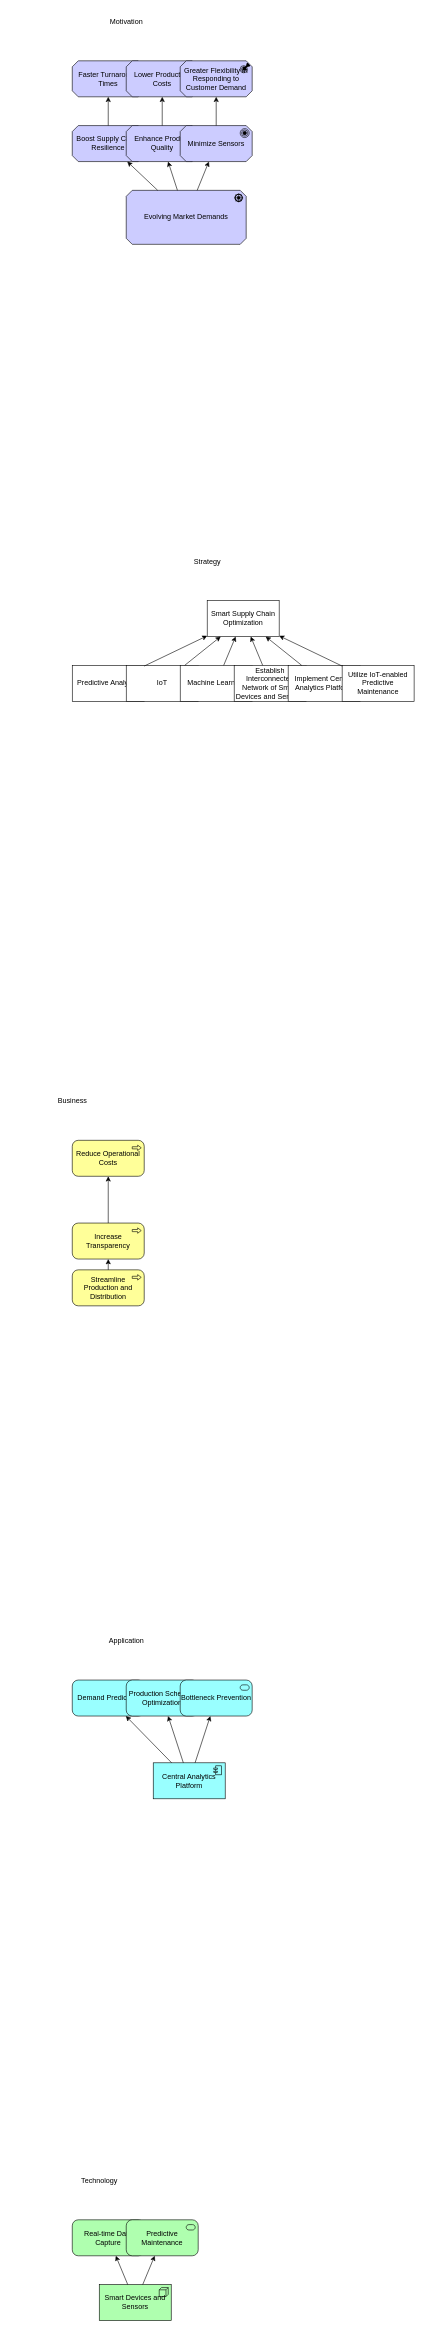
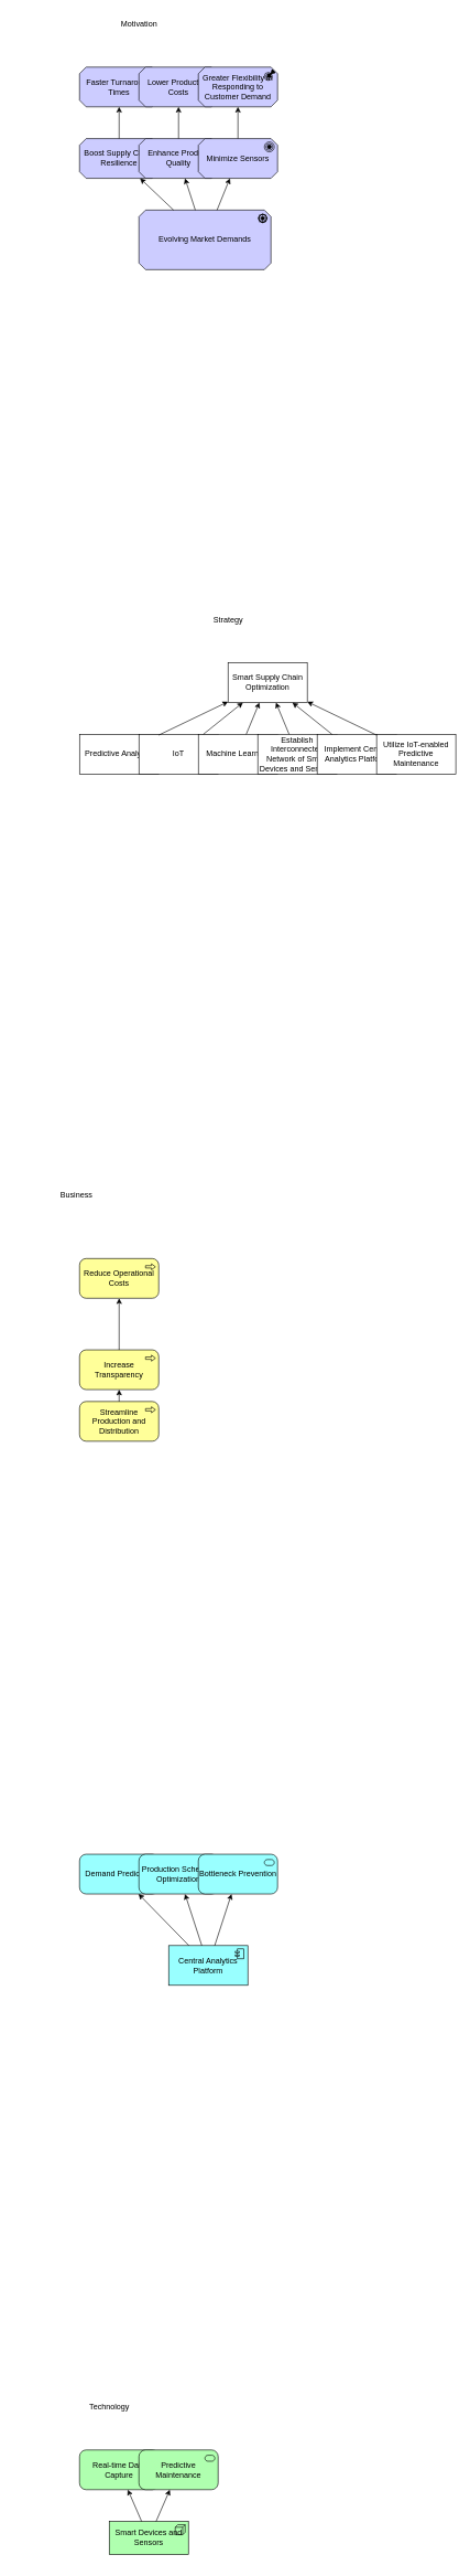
  <mxCell id="0" />
  <mxCell id="1" parent="0" />
  <mxCell id="2" value="Motivation" style="text;html=1;align=center;verticalAlign=middle;resizable=0;points=[];" vertex="1" parent="1"><mxGeometry x="110" y="20" width="200" height="30" as="geometry" /></mxCell>
  <mxCell id="3" value="Boost Supply Chain Resilience" style="html=1;outlineConnect=0;whiteSpace=wrap;fillColor=#CCCCFF;shape=mxgraph.archimate3.application;appType=goal;archiType=oct;" vertex="1" parent="1"><mxGeometry x="120" y="208" width="120" height="60" as="geometry" /></mxCell>
  <mxCell id="4" value="Enhance Product Quality" style="html=1;outlineConnect=0;whiteSpace=wrap;fillColor=#CCCCFF;shape=mxgraph.archimate3.application;appType=goal;archiType=oct;" vertex="1" parent="1"><mxGeometry x="210" y="208" width="120" height="60" as="geometry" /></mxCell>
  <mxCell id="5" value="Minimize Sensors" style="html=1;outlineConnect=0;whiteSpace=wrap;fillColor=#CCCCFF;shape=mxgraph.archimate3.application;appType=goal;archiType=oct;" vertex="1" parent="1"><mxGeometry x="300" y="208" width="120" height="60" as="geometry" /></mxCell>
  <mxCell id="6" value="Evolving Market Demands" style="html=1;outlineConnect=0;whiteSpace=wrap;fillColor=#CCCCFF;shape=mxgraph.archimate3.application;appType=driver;archiType=oct;" vertex="1" parent="1"><mxGeometry x="210" y="316" width="200" height="90" as="geometry" /></mxCell>
  <mxCell id="7" value="Faster Turnaround Times" style="html=1;outlineConnect=0;whiteSpace=wrap;fillColor=#CCCCFF;shape=mxgraph.archimate3.application;appType=outcome;archiType=oct;" vertex="1" parent="1"><mxGeometry x="120" y="100" width="120" height="60" as="geometry" /></mxCell>
  <mxCell id="8" value="Lower Production Costs" style="html=1;outlineConnect=0;whiteSpace=wrap;fillColor=#CCCCFF;shape=mxgraph.archimate3.application;appType=outcome;archiType=oct;" vertex="1" parent="1"><mxGeometry x="210" y="100" width="120" height="60" as="geometry" /></mxCell>
  <mxCell id="9" value="Greater Flexibility in Responding to Customer Demand" style="html=1;outlineConnect=0;whiteSpace=wrap;fillColor=#CCCCFF;shape=mxgraph.archimate3.application;appType=outcome;archiType=oct;" vertex="1" parent="1"><mxGeometry x="300" y="100" width="120" height="60" as="geometry" /></mxCell>
  <mxCell id="10" style="html=1;shape=mxgraph.archimate3.relationship;archiType=influence;" edge="1" source="6" target="3" parent="1"><mxGeometry relative="1" as="geometry" /></mxCell>
  <mxCell id="11" style="html=1;shape=mxgraph.archimate3.relationship;archiType=influence;" edge="1" source="6" target="4" parent="1"><mxGeometry relative="1" as="geometry" /></mxCell>
  <mxCell id="12" style="html=1;shape=mxgraph.archimate3.relationship;archiType=influence;" edge="1" source="6" target="5" parent="1"><mxGeometry relative="1" as="geometry" /></mxCell>
  <mxCell id="13" style="html=1;shape=mxgraph.archimate3.relationship;archiType=influence;" edge="1" source="3" target="7" parent="1"><mxGeometry relative="1" as="geometry" /></mxCell>
  <mxCell id="14" style="html=1;shape=mxgraph.archimate3.relationship;archiType=influence;" edge="1" source="4" target="8" parent="1"><mxGeometry relative="1" as="geometry" /></mxCell>
  <mxCell id="15" style="html=1;shape=mxgraph.archimate3.relationship;archiType=influence;" edge="1" source="5" target="9" parent="1"><mxGeometry relative="1" as="geometry" /></mxCell>
  <mxCell id="16" value="Strategy" style="text;html=1;align=center;verticalAlign=middle;resizable=0;points=[];" vertex="1" parent="1"><mxGeometry x="245" y="920" width="200" height="30" as="geometry" /></mxCell>
  <mxCell id="17" value="Smart Supply Chain Optimization" style="html=1;outlineConnect=0;whiteSpace=wrap;fillColor=#FFFFFF;shape=mxgraph.archimate3.rectangle;" vertex="1" parent="1"><mxGeometry x="345" y="1000" width="120" height="60" as="geometry" /></mxCell>
  <mxCell id="18" value="Predictive Analytics" style="html=1;outlineConnect=0;whiteSpace=wrap;fillColor=#FFFFFF;shape=mxgraph.archimate3.rectangle;" vertex="1" parent="1"><mxGeometry x="120" y="1108" width="120" height="60" as="geometry" /></mxCell>
  <mxCell id="19" value="IoT" style="html=1;outlineConnect=0;whiteSpace=wrap;fillColor=#FFFFFF;shape=mxgraph.archimate3.rectangle;" vertex="1" parent="1"><mxGeometry x="210" y="1108" width="120" height="60" as="geometry" /></mxCell>
  <mxCell id="20" value="Machine Learning" style="html=1;outlineConnect=0;whiteSpace=wrap;fillColor=#FFFFFF;shape=mxgraph.archimate3.rectangle;" vertex="1" parent="1"><mxGeometry x="300" y="1108" width="120" height="60" as="geometry" /></mxCell>
  <mxCell id="21" value="Establish Interconnected Network of Smart Devices and Sensors" style="html=1;outlineConnect=0;whiteSpace=wrap;fillColor=#FFFFFF;shape=mxgraph.archimate3.rectangle;" vertex="1" parent="1"><mxGeometry x="390" y="1108" width="120" height="60" as="geometry" /></mxCell>
  <mxCell id="22" value="Implement Central Analytics Platform" style="html=1;outlineConnect=0;whiteSpace=wrap;fillColor=#FFFFFF;shape=mxgraph.archimate3.rectangle;" vertex="1" parent="1"><mxGeometry x="480" y="1108" width="120" height="60" as="geometry" /></mxCell>
  <mxCell id="23" value="Utilize IoT-enabled Predictive Maintenance" style="html=1;outlineConnect=0;whiteSpace=wrap;fillColor=#FFFFFF;shape=mxgraph.archimate3.rectangle;" vertex="1" parent="1"><mxGeometry x="570" y="1108" width="120" height="60" as="geometry" /></mxCell>
  <mxCell id="24" style="html=1;shape=mxgraph.archimate3.relationship;archiType=association;" edge="1" source="18" target="17" parent="1"><mxGeometry relative="1" as="geometry" /></mxCell>
  <mxCell id="25" style="html=1;shape=mxgraph.archimate3.relationship;archiType=association;" edge="1" source="19" target="17" parent="1"><mxGeometry relative="1" as="geometry" /></mxCell>
  <mxCell id="26" style="html=1;shape=mxgraph.archimate3.relationship;archiType=association;" edge="1" source="20" target="17" parent="1"><mxGeometry relative="1" as="geometry" /></mxCell>
  <mxCell id="27" style="html=1;shape=mxgraph.archimate3.relationship;archiType=assignment;" edge="1" source="21" target="17" parent="1"><mxGeometry relative="1" as="geometry" /></mxCell>
  <mxCell id="28" style="html=1;shape=mxgraph.archimate3.relationship;archiType=assignment;" edge="1" source="22" target="17" parent="1"><mxGeometry relative="1" as="geometry" /></mxCell>
  <mxCell id="29" style="html=1;shape=mxgraph.archimate3.relationship;archiType=assignment;" edge="1" source="23" target="17" parent="1"><mxGeometry relative="1" as="geometry" /></mxCell>
- <mxCell id="30" value="Business" style="text;html=1;align=center;verticalAlign=middle;resizable=0;points=[];" vertex="1" parent="1"><mxGeometry x="20" y="1820" width="200" height="30" as="geometry" /></mxCell>
+ <mxCell id="30" value="Business" style="text;html=1;align=center;verticalAlign=middle;resizable=0;points=[];" vertex="1" parent="1"><mxGeometry x="15" y="1790" width="200" height="30" as="geometry" /></mxCell>
  <mxCell id="31" value="Streamline Production and Distribution" style="html=1;outlineConnect=0;whiteSpace=wrap;fillColor=#ffff99;shape=mxgraph.archimate3.application;appType=proc;archiType=rounded;" vertex="1" parent="1"><mxGeometry x="120" y="2116" width="120" height="60" as="geometry" /></mxCell>
  <mxCell id="32" value="Increase Transparency" style="html=1;outlineConnect=0;whiteSpace=wrap;fillColor=#ffff99;shape=mxgraph.archimate3.application;appType=proc;archiType=rounded;" vertex="1" parent="1"><mxGeometry x="120" y="2038" width="120" height="60" as="geometry" /></mxCell>
  <mxCell id="33" value="Reduce Operational Costs" style="html=1;outlineConnect=0;whiteSpace=wrap;fillColor=#ffff99;shape=mxgraph.archimate3.application;appType=proc;archiType=rounded;" vertex="1" parent="1"><mxGeometry x="120" y="1900" width="120" height="60" as="geometry" /></mxCell>
  <mxCell id="34" style="html=1;shape=mxgraph.archimate3.relationship;archiType=triggering;" edge="1" source="31" target="32" parent="1"><mxGeometry relative="1" as="geometry" /></mxCell>
  <mxCell id="35" style="html=1;shape=mxgraph.archimate3.relationship;archiType=triggering;" edge="1" source="32" target="33" parent="1"><mxGeometry relative="1" as="geometry" /></mxCell>
- <mxCell id="36" value="Application" style="text;html=1;align=center;verticalAlign=middle;resizable=0;points=[];" vertex="1" parent="1"><mxGeometry x="110" y="2720" width="200" height="30" as="geometry" /></mxCell>
  <mxCell id="37" value="Central Analytics Platform" style="html=1;outlineConnect=0;whiteSpace=wrap;fillColor=#99ffff;shape=mxgraph.archimate3.application;appType=comp;archiType=square;" vertex="1" parent="1"><mxGeometry x="255" y="2938" width="120" height="60" as="geometry" /></mxCell>
  <mxCell id="38" value="Demand Prediction" style="html=1;outlineConnect=0;whiteSpace=wrap;fillColor=#99ffff;shape=mxgraph.archimate3.application;appType=serv;archiType=rounded;" vertex="1" parent="1"><mxGeometry x="120" y="2800" width="120" height="60" as="geometry" /></mxCell>
  <mxCell id="39" value="Production Schedule Optimization" style="html=1;outlineConnect=0;whiteSpace=wrap;fillColor=#99ffff;shape=mxgraph.archimate3.application;appType=serv;archiType=rounded;" vertex="1" parent="1"><mxGeometry x="210" y="2800" width="120" height="60" as="geometry" /></mxCell>
  <mxCell id="40" value="Bottleneck Prevention" style="html=1;outlineConnect=0;whiteSpace=wrap;fillColor=#99ffff;shape=mxgraph.archimate3.application;appType=serv;archiType=rounded;" vertex="1" parent="1"><mxGeometry x="300" y="2800" width="120" height="60" as="geometry" /></mxCell>
  <mxCell id="41" style="html=1;shape=mxgraph.archimate3.relationship;archiType=serving;" edge="1" source="37" target="38" parent="1"><mxGeometry relative="1" as="geometry" /></mxCell>
  <mxCell id="42" style="html=1;shape=mxgraph.archimate3.relationship;archiType=serving;" edge="1" source="37" target="39" parent="1"><mxGeometry relative="1" as="geometry" /></mxCell>
  <mxCell id="43" style="html=1;shape=mxgraph.archimate3.relationship;archiType=serving;" edge="1" source="37" target="40" parent="1"><mxGeometry relative="1" as="geometry" /></mxCell>
  <mxCell id="44" value="Technology" style="text;html=1;align=center;verticalAlign=middle;resizable=0;points=[];" vertex="1" parent="1"><mxGeometry x="65" y="3620" width="200" height="30" as="geometry" /></mxCell>
- <mxCell id="45" value="Smart Devices and Sensors" style="html=1;outlineConnect=0;whiteSpace=wrap;fillColor=#AFFFAF;shape=mxgraph.archimate3.application;appType=node;archiType=square;" vertex="1" parent="1"><mxGeometry x="165" y="3808" width="120" height="60" as="geometry" /></mxCell>
+ <mxCell id="45" value="Smart Devices and Sensors" style="html=1;outlineConnect=0;whiteSpace=wrap;fillColor=#AFFFAF;shape=mxgraph.archimate3.application;appType=node;archiType=square;" vertex="1" parent="1"><mxGeometry x="165" y="3808" width="120" height="50" as="geometry" /></mxCell>
  <mxCell id="46" value="Real-time Data Capture" style="html=1;outlineConnect=0;whiteSpace=wrap;fillColor=#AFFFAF;shape=mxgraph.archimate3.application;appType=serv;archiType=rounded;" vertex="1" parent="1"><mxGeometry x="120" y="3700" width="120" height="60" as="geometry" /></mxCell>
  <mxCell id="47" value="Predictive Maintenance" style="html=1;outlineConnect=0;whiteSpace=wrap;fillColor=#AFFFAF;shape=mxgraph.archimate3.application;appType=serv;archiType=rounded;" vertex="1" parent="1"><mxGeometry x="210" y="3700" width="120" height="60" as="geometry" /></mxCell>
  <mxCell id="48" style="html=1;shape=mxgraph.archimate3.relationship;archiType=serving;" edge="1" source="45" target="46" parent="1"><mxGeometry relative="1" as="geometry" /></mxCell>
  <mxCell id="49" style="html=1;shape=mxgraph.archimate3.relationship;archiType=serving;" edge="1" source="45" target="47" parent="1"><mxGeometry relative="1" as="geometry" /></mxCell>
